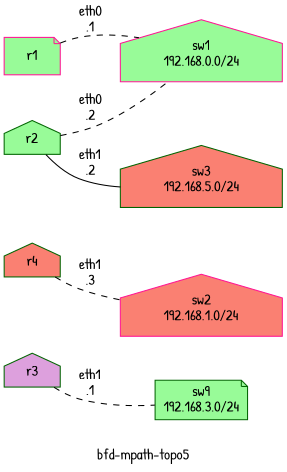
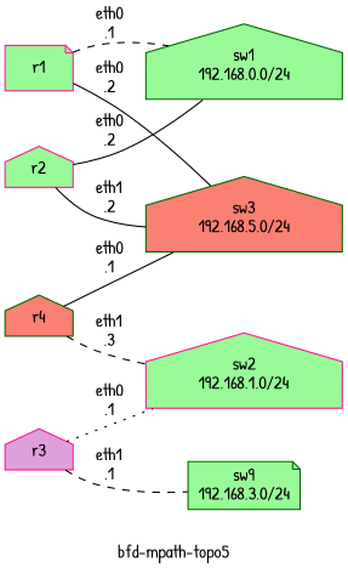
  graph {
    fontname="Patrick Hand"
    label="bfd-mpath-topo5"
    rankdir=LR
    node [color=deeppink fillcolor=palegreen fontname="Patrick Hand" shape=house style=filled]
    edge [fontname="Patrick Hand" style=solid]
    n1 [label=r1 shape=note]
-   n2 [label="sw1\n192.168.0.0/24"]
+   n2 [color=darkgreen label="sw1\n192.168.0.0/24"]
    n3 [color=darkgreen fillcolor=salmon label="sw3\n192.168.5.0/24"]
-   n4 [color=darkgreen label=r2]
-   n5 [fillcolor=salmon label="sw2\n192.168.1.0/24"]
-   n6 [color=darkgreen fillcolor=plum label=r3]
+   n4 [label=r2]
+   n5 [label="sw2\n192.168.1.0/24"]
+   n6 [fillcolor=plum label=r3]
    n7 [color=darkgreen label="sw9\n192.168.3.0/24" shape=note]
    n8 [color=darkgreen fillcolor=salmon label=r4]
    n1 -- n2 [label="eth0\n.1" style=dashed]
-   n4 -- n2 [label="eth0\n.2" style=dashed]
+   n1 -- n3 [label="eth0\n.2"]
+   n4 -- n2 [label="eth0\n.2"]
    n4 -- n3 [label="eth1\n.2"]
+   n6 -- n5 [label="eth0\n.1" style=dotted]
    n6 -- n7 [label="eth1\n.1" style=dashed]
+   n8 -- n3 [label="eth0\n.1"]
    n8 -- n5 [label="eth1\n.3" style=dashed]
  }
